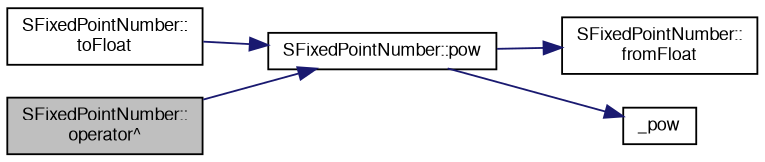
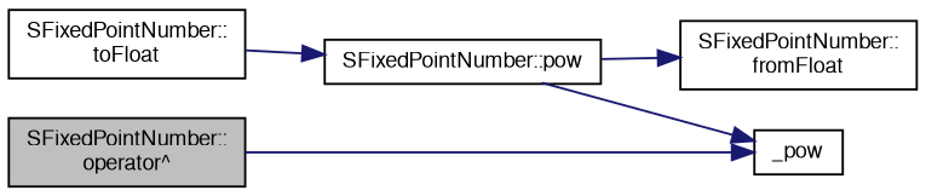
  digraph {
    rankdir=LR
    node [color=black fontname=FreeSans fontsize=10 shape=record]
    edge [color=midnightblue fontname=FreeSans fontsize=10 labelfontname=FreeSans labelfontsize=10 style=solid]
    n1 [fillcolor=grey75 fontcolor=black height=0.2 label="SFixedPointNumber::\loperator^" style=filled width=0.4]
    n2 [height=0.2 label="SFixedPointNumber::pow" width=0.4]
    n3 [height=0.2 label=_pow width=0.4]
    n4 [height=0.2 label="SFixedPointNumber::\lfromFloat" width=0.4]
    n5 [height=0.2 label="SFixedPointNumber::\ltoFloat" width=0.4]
-   n1 -> n2
+   n1 -> n3
    n2 -> n3
    n2 -> n4
    n5 -> n2
  }
